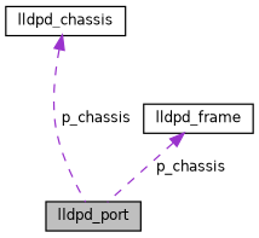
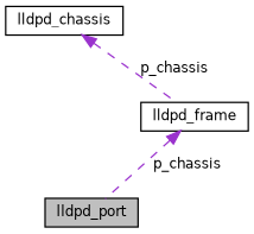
  digraph {
    node [color=black fillcolor=white fontname=Helvetica fontsize=10 shape=record style=filled]
    edge [color=darkorchid3 dir=back fontname=Helvetica fontsize=10 labelfontname=Helvetica labelfontsize=10 style=dashed]
    n1 [fillcolor=grey75 fontcolor=black height=0.2 label=lldpd_port width=0.4]
    n2 [height=0.2 label=lldpd_frame width=0.4]
    n3 [height=0.2 label=lldpd_chassis width=0.4]
    n2 -> n1 [label=" p_chassis"]
-   n3 -> n1 [label=" p_chassis"]
+   n3 -> n2 [label=" p_chassis"]
  }
